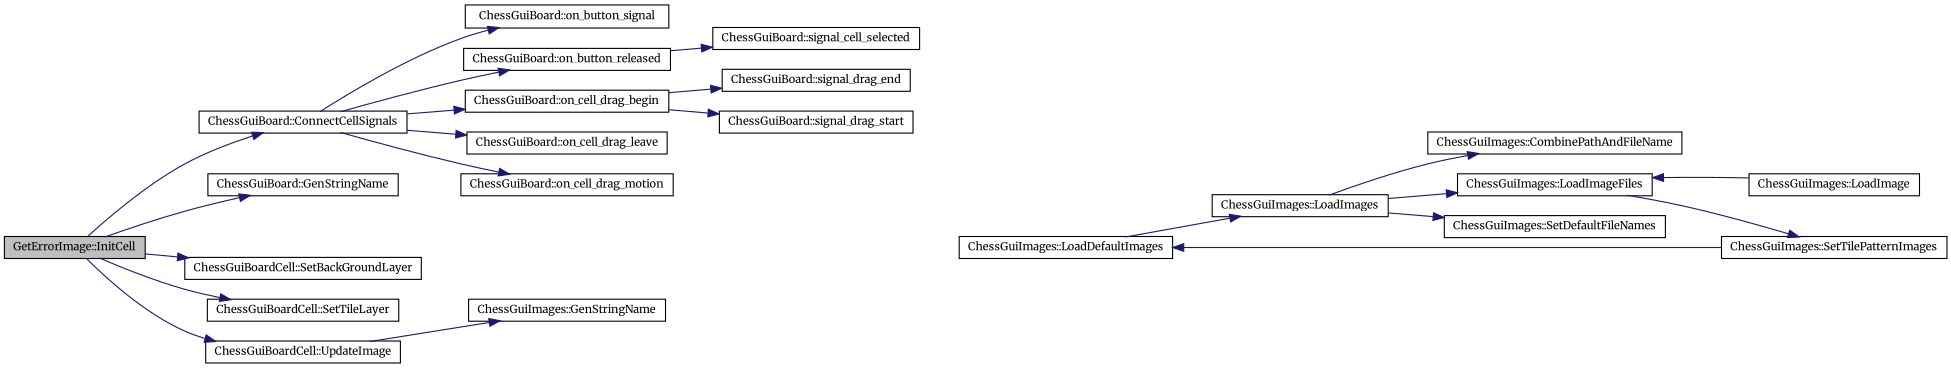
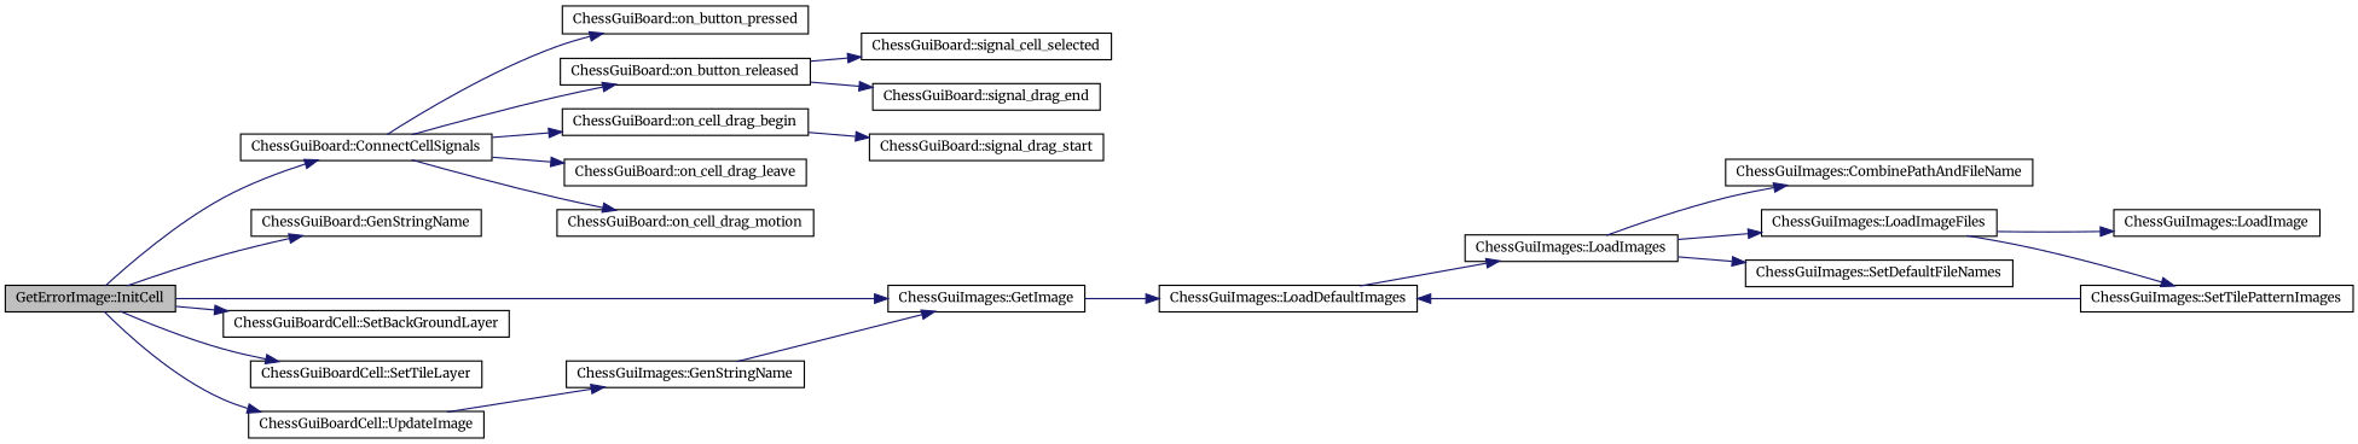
  digraph {
    fontname=Merriweather
    rankdir=LR
    node [color=black fontname=Merriweather fontsize=10 shape=record]
    edge [color=midnightblue fontname=Merriweather fontsize=10 labelfontname=Helvetica labelfontsize=10 style=solid]
    n1 [fillcolor=grey75 fontcolor=black height=0.2 label="GetErrorImage::InitCell" style=filled width=0.4]
    n2 [height=0.2 label="ChessGuiBoard::ConnectCellSignals" width=0.4]
    n3 [height=0.2 label="ChessGuiBoard::GenStringName" width=0.4]
+   n4 [height=0.2 label="ChessGuiImages::GetImage" width=0.4]
    n5 [height=0.2 label="ChessGuiBoardCell::SetBackGroundLayer" width=0.4]
    n6 [height=0.2 label="ChessGuiBoardCell::SetTileLayer" width=0.4]
    n7 [height=0.2 label="ChessGuiBoardCell::UpdateImage" width=0.4]
-   n8 [height=0.2 label="ChessGuiBoard::on_button_signal" width=0.4]
+   n8 [height=0.2 label="ChessGuiBoard::on_button_pressed" width=0.4]
    n9 [height=0.2 label="ChessGuiBoard::on_button_released" width=0.4]
    n10 [height=0.2 label="ChessGuiBoard::on_cell_drag_begin" width=0.4]
    n11 [height=0.2 label="ChessGuiBoard::on_cell_drag_leave" width=0.4]
    n12 [height=0.2 label="ChessGuiBoard::on_cell_drag_motion" width=0.4]
    n13 [height=0.2 label="ChessGuiImages::LoadDefaultImages" width=0.4]
    n14 [height=0.2 label="ChessGuiImages::GenStringName" width=0.4]
    n15 [height=0.2 label="ChessGuiBoard::signal_cell_selected" width=0.4]
    n16 [height=0.2 label="ChessGuiBoard::signal_drag_end" width=0.4]
    n17 [height=0.2 label="ChessGuiBoard::signal_drag_start" width=0.4]
    n18 [height=0.2 label="ChessGuiImages::LoadImages" width=0.4]
    n19 [height=0.2 label="ChessGuiImages::CombinePathAndFileName" width=0.4]
    n20 [height=0.2 label="ChessGuiImages::LoadImageFiles" width=0.4]
    n21 [height=0.2 label="ChessGuiImages::SetDefaultFileNames" width=0.4]
    n22 [height=0.2 label="ChessGuiImages::LoadImage" width=0.4]
    n23 [height=0.2 label="ChessGuiImages::SetTilePatternImages" width=0.4]
    n1 -> n2
    n1 -> n3
+   n1 -> n4
    n1 -> n5
    n1 -> n6
    n1 -> n7
    n2 -> n8
    n2 -> n9
    n2 -> n10
    n2 -> n11
    n2 -> n12
+   n4 -> n13
    n7 -> n14
    n9 -> n15
-   n10 -> n16
+   n9 -> n16
    n10 -> n17
    n13 -> n18
+   n14 -> n4
    n18 -> n19
    n18 -> n20
    n18 -> n21
-   n22 -> n20
+   n20 -> n22
    n20 -> n23
    n23 -> n13
  }
